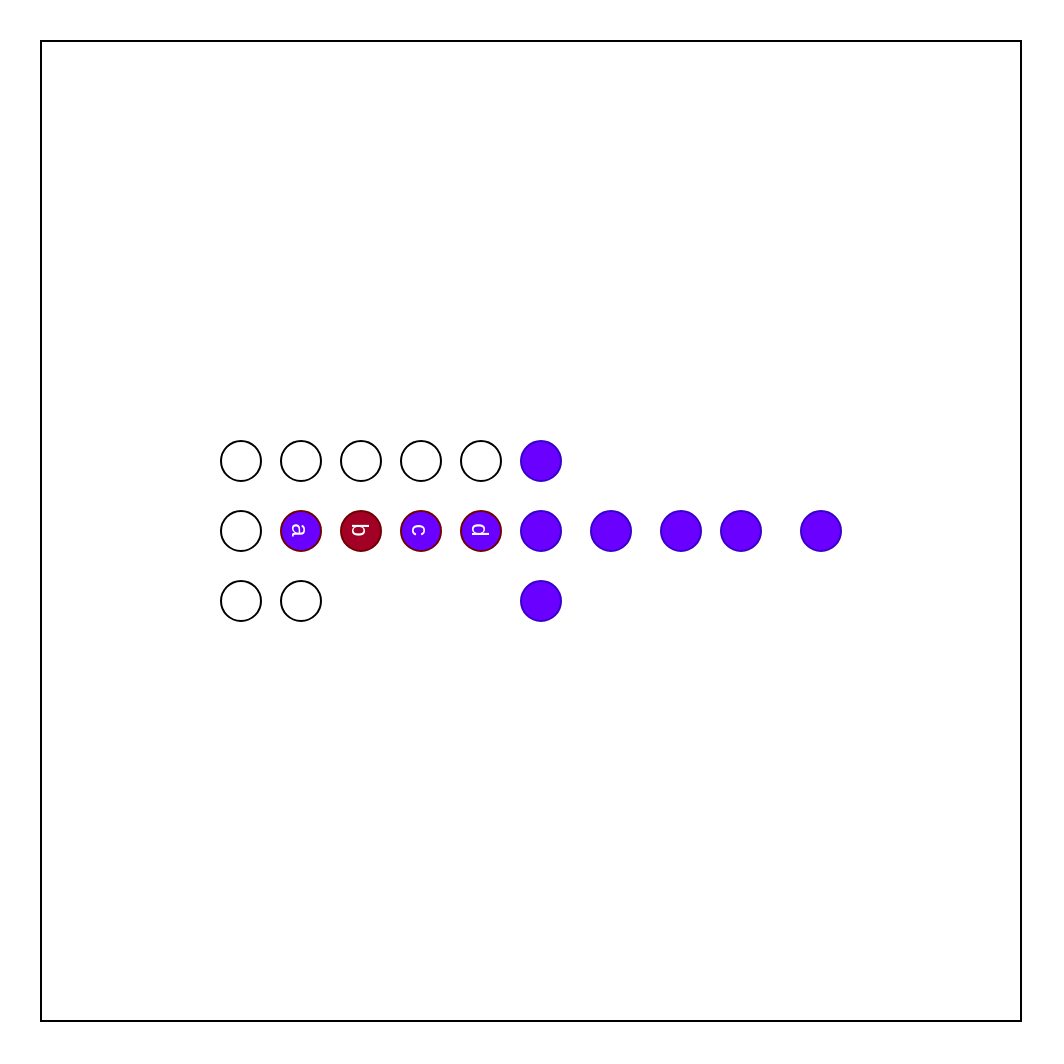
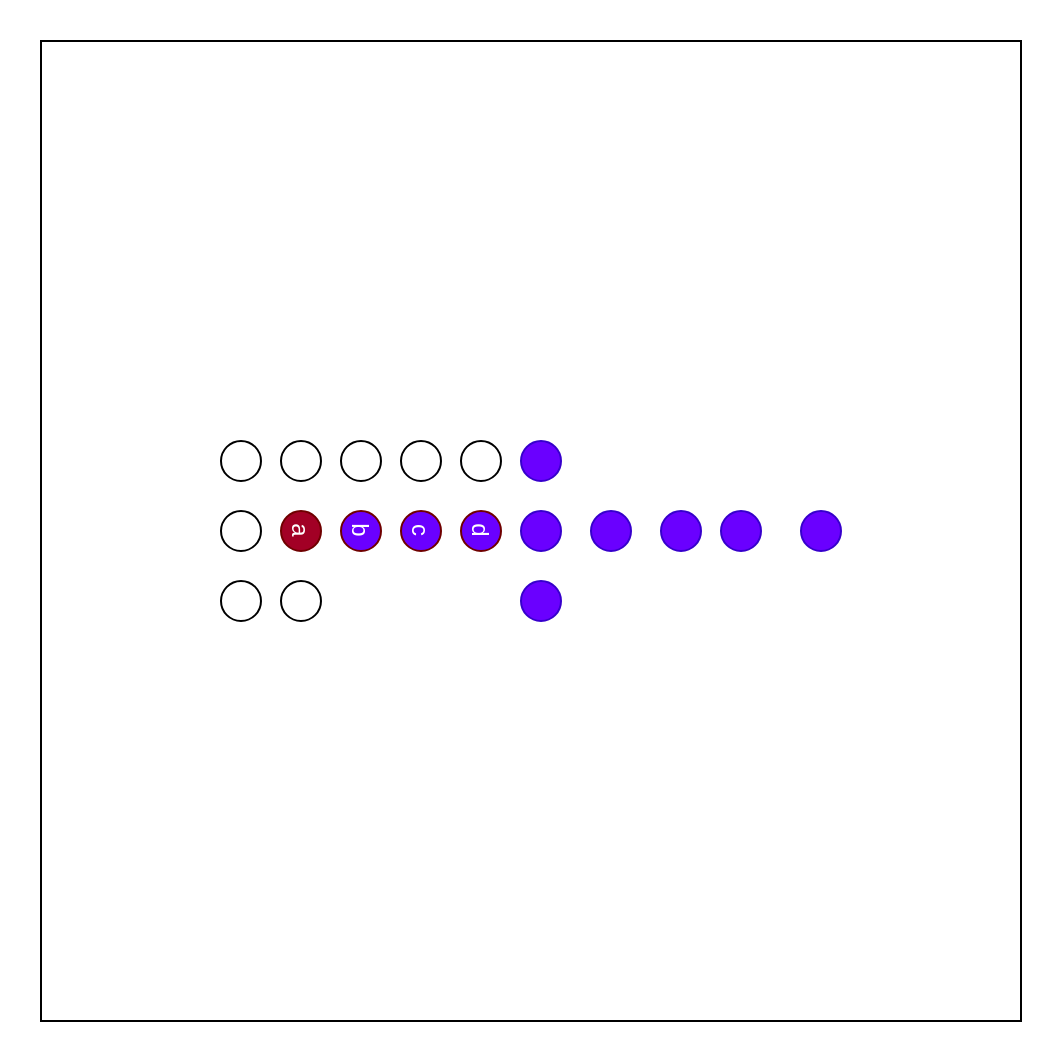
  <mxCell id="0" />
  <mxCell id="1" parent="0" />
  <mxCell id="2" value="" style="whiteSpace=wrap;html=1;aspect=fixed;" vertex="1" parent="1"><mxGeometry x="20" y="20" width="490" height="490" as="geometry" /></mxCell>
  <mxCell id="3" value="" style="ellipse;whiteSpace=wrap;html=1;aspect=fixed;" vertex="1" parent="1"><mxGeometry x="110" y="290" width="20" height="20" as="geometry" /></mxCell>
  <mxCell id="4" value="" style="ellipse;whiteSpace=wrap;html=1;aspect=fixed;" vertex="1" parent="1"><mxGeometry x="140" y="220" width="20" height="20" as="geometry" /></mxCell>
  <mxCell id="5" value="" style="ellipse;whiteSpace=wrap;html=1;aspect=fixed;" vertex="1" parent="1"><mxGeometry x="110" y="220" width="20" height="20" as="geometry" /></mxCell>
  <mxCell id="6" value="" style="ellipse;whiteSpace=wrap;html=1;aspect=fixed;" vertex="1" parent="1"><mxGeometry x="110" y="255" width="20" height="20" as="geometry" /></mxCell>
- <mxCell id="7" value="a" style="ellipse;whiteSpace=wrap;html=1;aspect=fixed;fillColor=#6a00ff;fontColor=#ffffff;strokeColor=#6F0000;rotation=90;" vertex="1" parent="1"><mxGeometry x="140" y="255" width="20" height="20" as="geometry" /></mxCell>
+ <mxCell id="7" value="a" style="ellipse;whiteSpace=wrap;html=1;aspect=fixed;fillColor=#a20025;fontColor=#ffffff;strokeColor=#6F0000;rotation=90;" vertex="1" parent="1"><mxGeometry x="140" y="255" width="20" height="20" as="geometry" /></mxCell>
  <mxCell id="8" value="" style="ellipse;whiteSpace=wrap;html=1;aspect=fixed;" vertex="1" parent="1"><mxGeometry x="140" y="290" width="20" height="20" as="geometry" /></mxCell>
- <mxCell id="9" value="b" style="ellipse;whiteSpace=wrap;html=1;aspect=fixed;fillColor=#a20025;fontColor=#ffffff;strokeColor=#6F0000;rotation=90;" vertex="1" parent="1"><mxGeometry x="170" y="255" width="20" height="20" as="geometry" /></mxCell>
+ <mxCell id="9" value="b" style="ellipse;whiteSpace=wrap;html=1;aspect=fixed;fillColor=#6a00ff;fontColor=#ffffff;strokeColor=#6F0000;rotation=90;" vertex="1" parent="1"><mxGeometry x="170" y="255" width="20" height="20" as="geometry" /></mxCell>
  <mxCell id="10" value="c" style="ellipse;whiteSpace=wrap;html=1;aspect=fixed;fillColor=#6a00ff;fontColor=#ffffff;strokeColor=#6F0000;rotation=90;" vertex="1" parent="1"><mxGeometry x="200" y="255" width="20" height="20" as="geometry" /></mxCell>
  <mxCell id="11" value="d" style="ellipse;whiteSpace=wrap;html=1;aspect=fixed;fillColor=#6a00ff;fontColor=#ffffff;strokeColor=#6F0000;rotation=90;" vertex="1" parent="1"><mxGeometry x="230" y="255" width="20" height="20" as="geometry" /></mxCell>
  <mxCell id="12" value="" style="ellipse;whiteSpace=wrap;html=1;aspect=fixed;fillColor=#6a00ff;fontColor=#ffffff;strokeColor=#3700CC;" vertex="1" parent="1"><mxGeometry x="260" y="255" width="20" height="20" as="geometry" /></mxCell>
  <mxCell id="13" value="" style="ellipse;whiteSpace=wrap;html=1;aspect=fixed;fillColor=#6a00ff;fontColor=#ffffff;strokeColor=#3700CC;" vertex="1" parent="1"><mxGeometry x="295" y="255" width="20" height="20" as="geometry" /></mxCell>
  <mxCell id="14" value="" style="ellipse;whiteSpace=wrap;html=1;aspect=fixed;fillColor=#6a00ff;fontColor=#ffffff;strokeColor=#3700CC;" vertex="1" parent="1"><mxGeometry x="330" y="255" width="20" height="20" as="geometry" /></mxCell>
  <mxCell id="15" value="" style="ellipse;whiteSpace=wrap;html=1;aspect=fixed;fillColor=#6a00ff;fontColor=#ffffff;strokeColor=#3700CC;" vertex="1" parent="1"><mxGeometry x="360" y="255" width="20" height="20" as="geometry" /></mxCell>
  <mxCell id="16" value="" style="ellipse;whiteSpace=wrap;html=1;aspect=fixed;fillColor=#6a00ff;fontColor=#ffffff;strokeColor=#3700CC;" vertex="1" parent="1"><mxGeometry x="400" y="255" width="20" height="20" as="geometry" /></mxCell>
  <mxCell id="17" value="" style="ellipse;whiteSpace=wrap;html=1;aspect=fixed;" vertex="1" parent="1"><mxGeometry x="170" y="220" width="20" height="20" as="geometry" /></mxCell>
  <mxCell id="18" value="" style="ellipse;whiteSpace=wrap;html=1;aspect=fixed;fillColor=#6a00ff;fontColor=#ffffff;strokeColor=#3700CC;" vertex="1" parent="1"><mxGeometry x="260" y="220" width="20" height="20" as="geometry" /></mxCell>
  <mxCell id="19" value="" style="ellipse;whiteSpace=wrap;html=1;aspect=fixed;fillColor=#6a00ff;fontColor=#ffffff;strokeColor=#3700CC;" vertex="1" parent="1"><mxGeometry x="260" y="290" width="20" height="20" as="geometry" /></mxCell>
  <mxCell id="20" value="" style="ellipse;whiteSpace=wrap;html=1;aspect=fixed;" vertex="1" parent="1"><mxGeometry x="200" y="220" width="20" height="20" as="geometry" /></mxCell>
  <mxCell id="21" value="" style="ellipse;whiteSpace=wrap;html=1;aspect=fixed;" vertex="1" parent="1"><mxGeometry x="230" y="220" width="20" height="20" as="geometry" /></mxCell>
